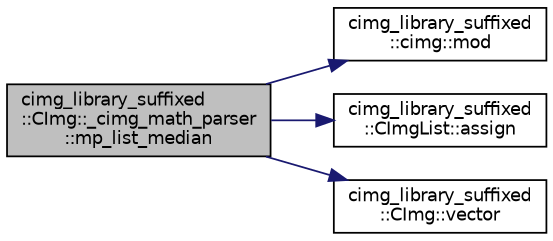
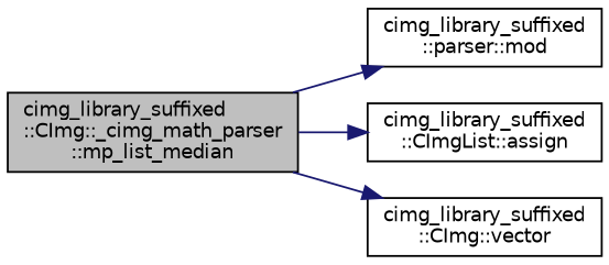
  digraph {
    rankdir=LR
    node [color=black fillcolor=white fontname=Helvetica fontsize=10 shape=record style=filled]
    edge [color=midnightblue fontname=Helvetica fontsize=10 labelfontname=Helvetica labelfontsize=10 style=solid]
    n1 [fillcolor=grey75 fontcolor=black height=0.2 label="cimg_library_suffixed\l::CImg::_cimg_math_parser\l::mp_list_median" width=0.4]
-   n2 [height=0.2 label="cimg_library_suffixed\l::cimg::mod" width=0.4]
+   n2 [height=0.2 label="cimg_library_suffixed\l::parser::mod" width=0.4]
    n3 [height=0.2 label="cimg_library_suffixed\l::CImgList::assign" width=0.4]
    n4 [height=0.2 label="cimg_library_suffixed\l::CImg::vector" width=0.4]
    n1 -> n2
    n1 -> n3
    n1 -> n4
  }
